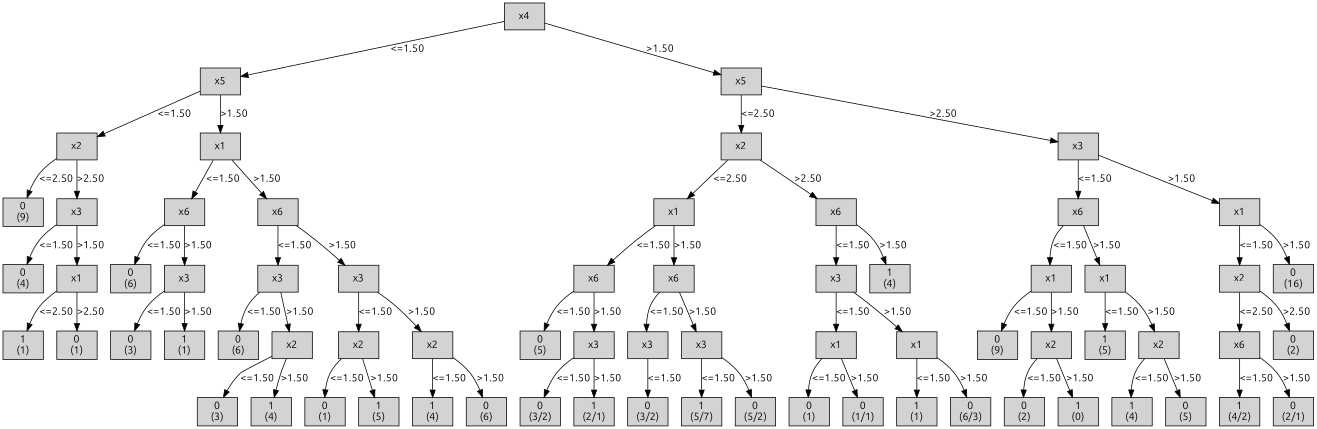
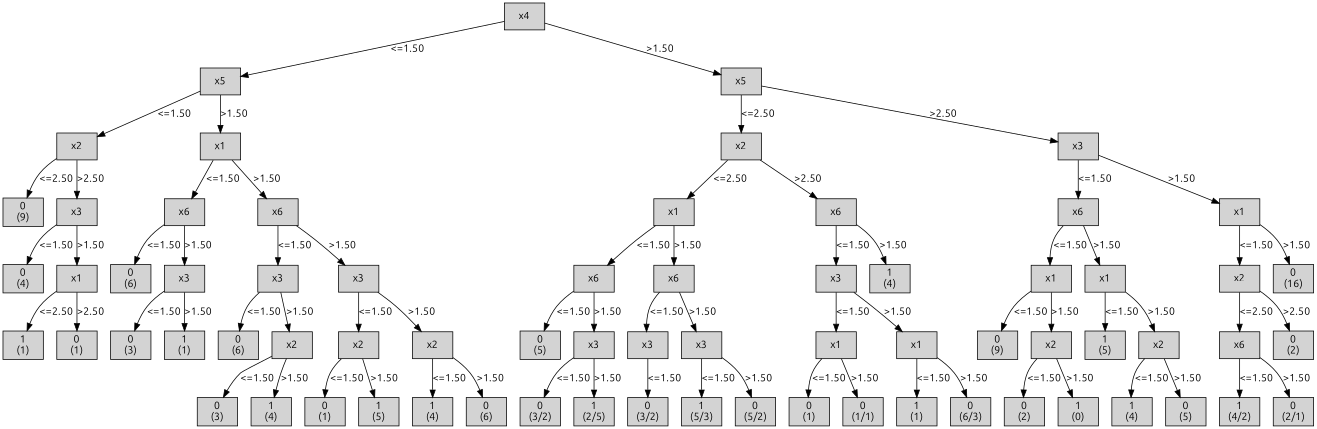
  digraph {
    fontname=Ubuntu
    node [fontname=Ubuntu shape=box style=filled weight=7]
    edge [fontname=Ubuntu]
    n1 [label="x4\n" weight=1]
    n2 [label="x5\n" weight=2]
    n3 [label="x5\n" weight=2]
    n4 [label="x2\n" weight=3]
    n5 [label="x1\n" weight=3]
    n6 [label="x2\n" weight=3]
    n7 [label="x3\n" weight=3]
    n8 [label="0\n(9)\n" weight=4]
    n9 [label="x3\n" weight=4]
    n10 [label="x6\n" weight=4]
    n11 [label="x6\n" weight=4]
    n12 [label="x1\n" weight=4]
    n13 [label="x6\n" weight=4]
    n14 [label="x6\n" weight=4]
    n15 [label="x1\n" weight=4]
    n16 [label="0\n(4)\n" weight=5]
    n17 [label="x1\n" weight=5]
    n18 [label="0\n(6)\n" weight=5]
    n19 [label="x3\n" weight=5]
    n20 [label="x3\n" weight=5]
    n21 [label="x3\n" weight=5]
    n22 [label="x6\n" weight=5]
    n23 [label="x6\n" weight=5]
    n24 [label="x3\n" weight=5]
    n25 [label="1\n(4)\n" weight=5]
    n26 [label="x1\n" weight=5]
    n27 [label="x1\n" weight=5]
    n28 [label="x2\n" weight=5]
    n29 [label="0\n(16)\n" weight=5]
    n30 [label="1\n(1)\n" weight=6]
    n31 [label="0\n(1)\n" weight=6]
    n32 [label="0\n(3)\n" weight=6]
    n33 [label="1\n(1)\n" weight=6]
    n34 [label="0\n(6)\n" weight=6]
    n35 [label="x2\n" weight=6]
    n36 [label="x2\n" weight=6]
    n37 [label="x2\n" weight=6]
    n38 [label="0\n(5)\n" weight=6]
    n39 [label="x3\n" weight=6]
    n40 [label="x3\n" weight=6]
    n41 [label="x3\n" weight=6]
    n42 [label="x1\n" weight=6]
    n43 [label="x1\n" weight=6]
    n44 [label="0\n(9)\n" weight=6]
    n45 [label="x2\n" weight=6]
    n46 [label="1\n(5)\n" weight=6]
    n47 [label="x2\n" weight=6]
    n48 [label="x6\n" weight=6]
    n49 [label="0\n(2)\n" weight=6]
    n50 [label="0\n(3)\n"]
    n51 [label="1\n(4)\n"]
    n52 [label="0\n(1)\n"]
    n53 [label="1\n(5)\n"]
    n54 [label="1\n(4)\n"]
    n55 [label="0\n(6)\n"]
    n56 [label="0\n(3/2)\n"]
-   n57 [label="1\n(2/1)\n"]
+   n57 [label="1\n(2/5)\n"]
    n58 [label="0\n(3/2)\n"]
-   n59 [label="1\n(5/7)\n"]
+   n59 [label="1\n(5/3)\n"]
    n60 [label="0\n(5/2)\n"]
    n61 [label="0\n(1)\n"]
    n62 [label="0\n(1/1)\n"]
    n63 [label="1\n(1)\n"]
    n64 [label="0\n(6/3)\n"]
    n65 [label="0\n(2)\n"]
    n66 [label="1\n(0)\n"]
    n67 [label="1\n(4)\n"]
    n68 [label="0\n(5)\n"]
    n69 [label="1\n(4/2)\n"]
    n70 [label="0\n(2/1)\n"]
    subgraph sub_1 {
      rank=same
      n1
    }
    subgraph sub_2 {
      rank=same
      n2
      n3
    }
    subgraph sub_3 {
      rank=same
      n4
      n5
      n6
      n7
    }
    subgraph sub_4 {
      rank=same
      n8
      n9
      n10
      n11
      n12
      n13
      n14
      n15
    }
    subgraph sub_5 {
      rank=same
      n16
      n17
      n18
      n19
      n20
      n21
      n22
      n23
      n24
      n25
      n26
      n27
      n28
      n29
    }
    subgraph sub_6 {
      rank=same
      n30
      n31
      n32
      n33
      n34
      n35
      n36
      n37
      n38
      n39
      n40
      n41
      n42
      n43
      n44
      n45
      n46
      n47
      n48
      n49
    }
    subgraph sub_7 {
      rank=same
      n50
      n51
      n52
      n53
      n54
      n55
      n56
      n57
      n58
      n59
      n60
      n61
      n62
      n63
      n64
      n65
      n66
      n67
      n68
      n69
      n70
    }
    n1 -> n2 [label="<=1.50"]
    n1 -> n3 [label=">1.50"]
    n2 -> n4 [label="<=1.50"]
    n2 -> n5 [label=">1.50"]
    n3 -> n6 [label="<=2.50"]
    n3 -> n7 [label=">2.50"]
    n4 -> n8 [label="<=2.50"]
    n4 -> n9 [label=">2.50"]
    n5 -> n10 [label="<=1.50"]
    n5 -> n11 [label=">1.50"]
    n6 -> n12 [label="<=2.50"]
    n6 -> n13 [label=">2.50"]
    n7 -> n14 [label="<=1.50"]
    n7 -> n15 [label=">1.50"]
    n9 -> n16 [label="<=1.50"]
    n9 -> n17 [label=">1.50"]
    n10 -> n18 [label="<=1.50"]
    n10 -> n19 [label=">1.50"]
    n11 -> n20 [label="<=1.50"]
    n11 -> n21 [label=">1.50"]
    n12 -> n22 [label="<=1.50"]
    n12 -> n23 [label=">1.50"]
    n13 -> n24 [label="<=1.50"]
    n13 -> n25 [label=">1.50"]
    n14 -> n26 [label="<=1.50"]
    n14 -> n27 [label=">1.50"]
    n15 -> n28 [label="<=1.50"]
    n15 -> n29 [label=">1.50"]
    n17 -> n30 [label="<=2.50"]
    n17 -> n31 [label=">2.50"]
    n19 -> n32 [label="<=1.50"]
    n19 -> n33 [label=">1.50"]
    n20 -> n34 [label="<=1.50"]
    n20 -> n35 [label=">1.50"]
    n21 -> n36 [label="<=1.50"]
    n21 -> n37 [label=">1.50"]
    n22 -> n38 [label="<=1.50"]
    n22 -> n39 [label=">1.50"]
    n23 -> n40 [label="<=1.50"]
    n23 -> n41 [label=">1.50"]
    n24 -> n42 [label="<=1.50"]
    n24 -> n43 [label=">1.50"]
    n26 -> n44 [label="<=1.50"]
    n26 -> n45 [label=">1.50"]
    n27 -> n46 [label="<=1.50"]
    n27 -> n47 [label=">1.50"]
    n28 -> n48 [label="<=2.50"]
    n28 -> n49 [label=">2.50"]
    n35 -> n50 [label="<=1.50"]
    n35 -> n51 [label=">1.50"]
    n36 -> n52 [label="<=1.50"]
    n36 -> n53 [label=">1.50"]
    n37 -> n54 [label="<=1.50"]
    n37 -> n55 [label=">1.50"]
    n39 -> n56 [label="<=1.50"]
    n39 -> n57 [label=">1.50"]
    n40 -> n58 [label="<=1.50"]
    n41 -> n59 [label="<=1.50"]
    n41 -> n60 [label=">1.50"]
    n42 -> n61 [label="<=1.50"]
    n42 -> n62 [label=">1.50"]
    n43 -> n63 [label="<=1.50"]
    n43 -> n64 [label=">1.50"]
    n45 -> n65 [label="<=1.50"]
    n45 -> n66 [label=">1.50"]
    n47 -> n67 [label="<=1.50"]
    n47 -> n68 [label=">1.50"]
    n48 -> n69 [label="<=1.50"]
    n48 -> n70 [label=">1.50"]
  }
